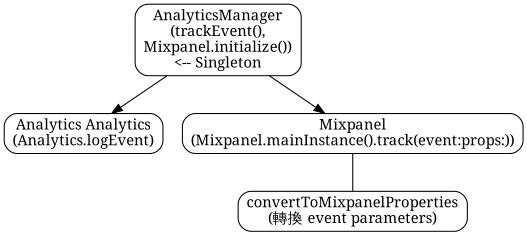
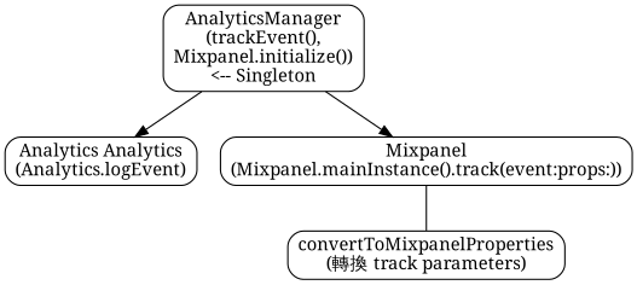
  digraph {
    fontname="Noto Serif"
    node [fillcolor=white fontname="Noto Serif" shape=box style="rounded,filled"]
    edge [fontname="Noto Serif"]
    n1 [label="AnalyticsManager\n(trackEvent(),\nMixpanel.initialize())\n<-- Singleton"]
    n2 [label="Analytics Analytics\n(Analytics.logEvent)"]
    n3 [label="Mixpanel\n(Mixpanel.mainInstance().track(event:props:))"]
-   n4 [label="convertToMixpanelProperties\n(轉換 event parameters)"]
+   n4 [label="convertToMixpanelProperties\n(轉換 track parameters)"]
    n1 -> n2
    n1 -> n3
    n3 -> n4 [arrowhead=none arrowtail=none dir=both]
  }
